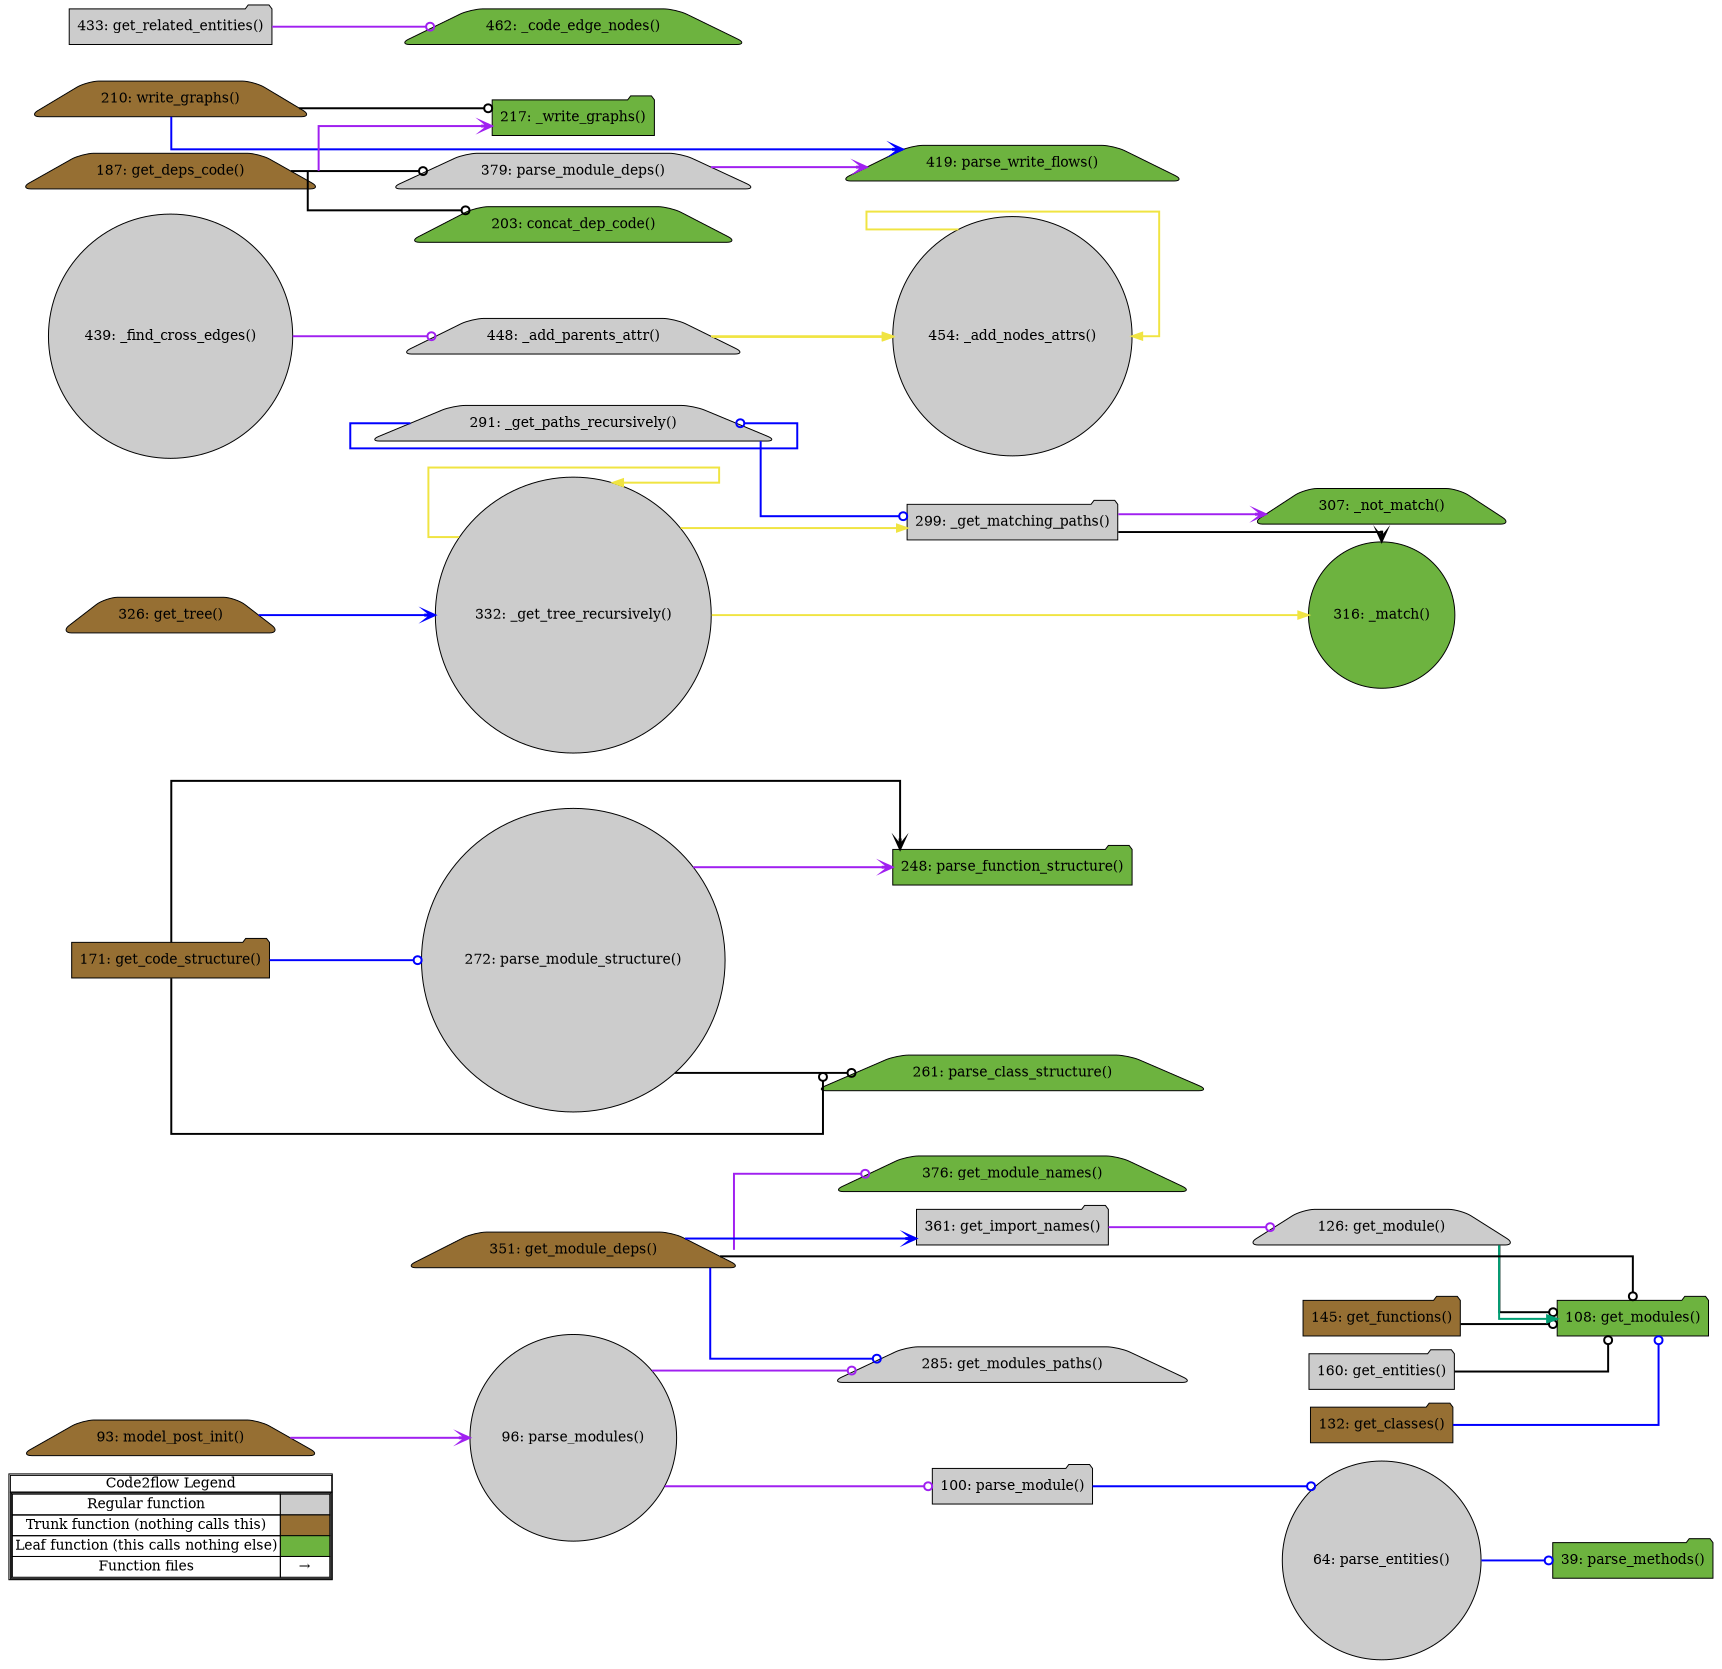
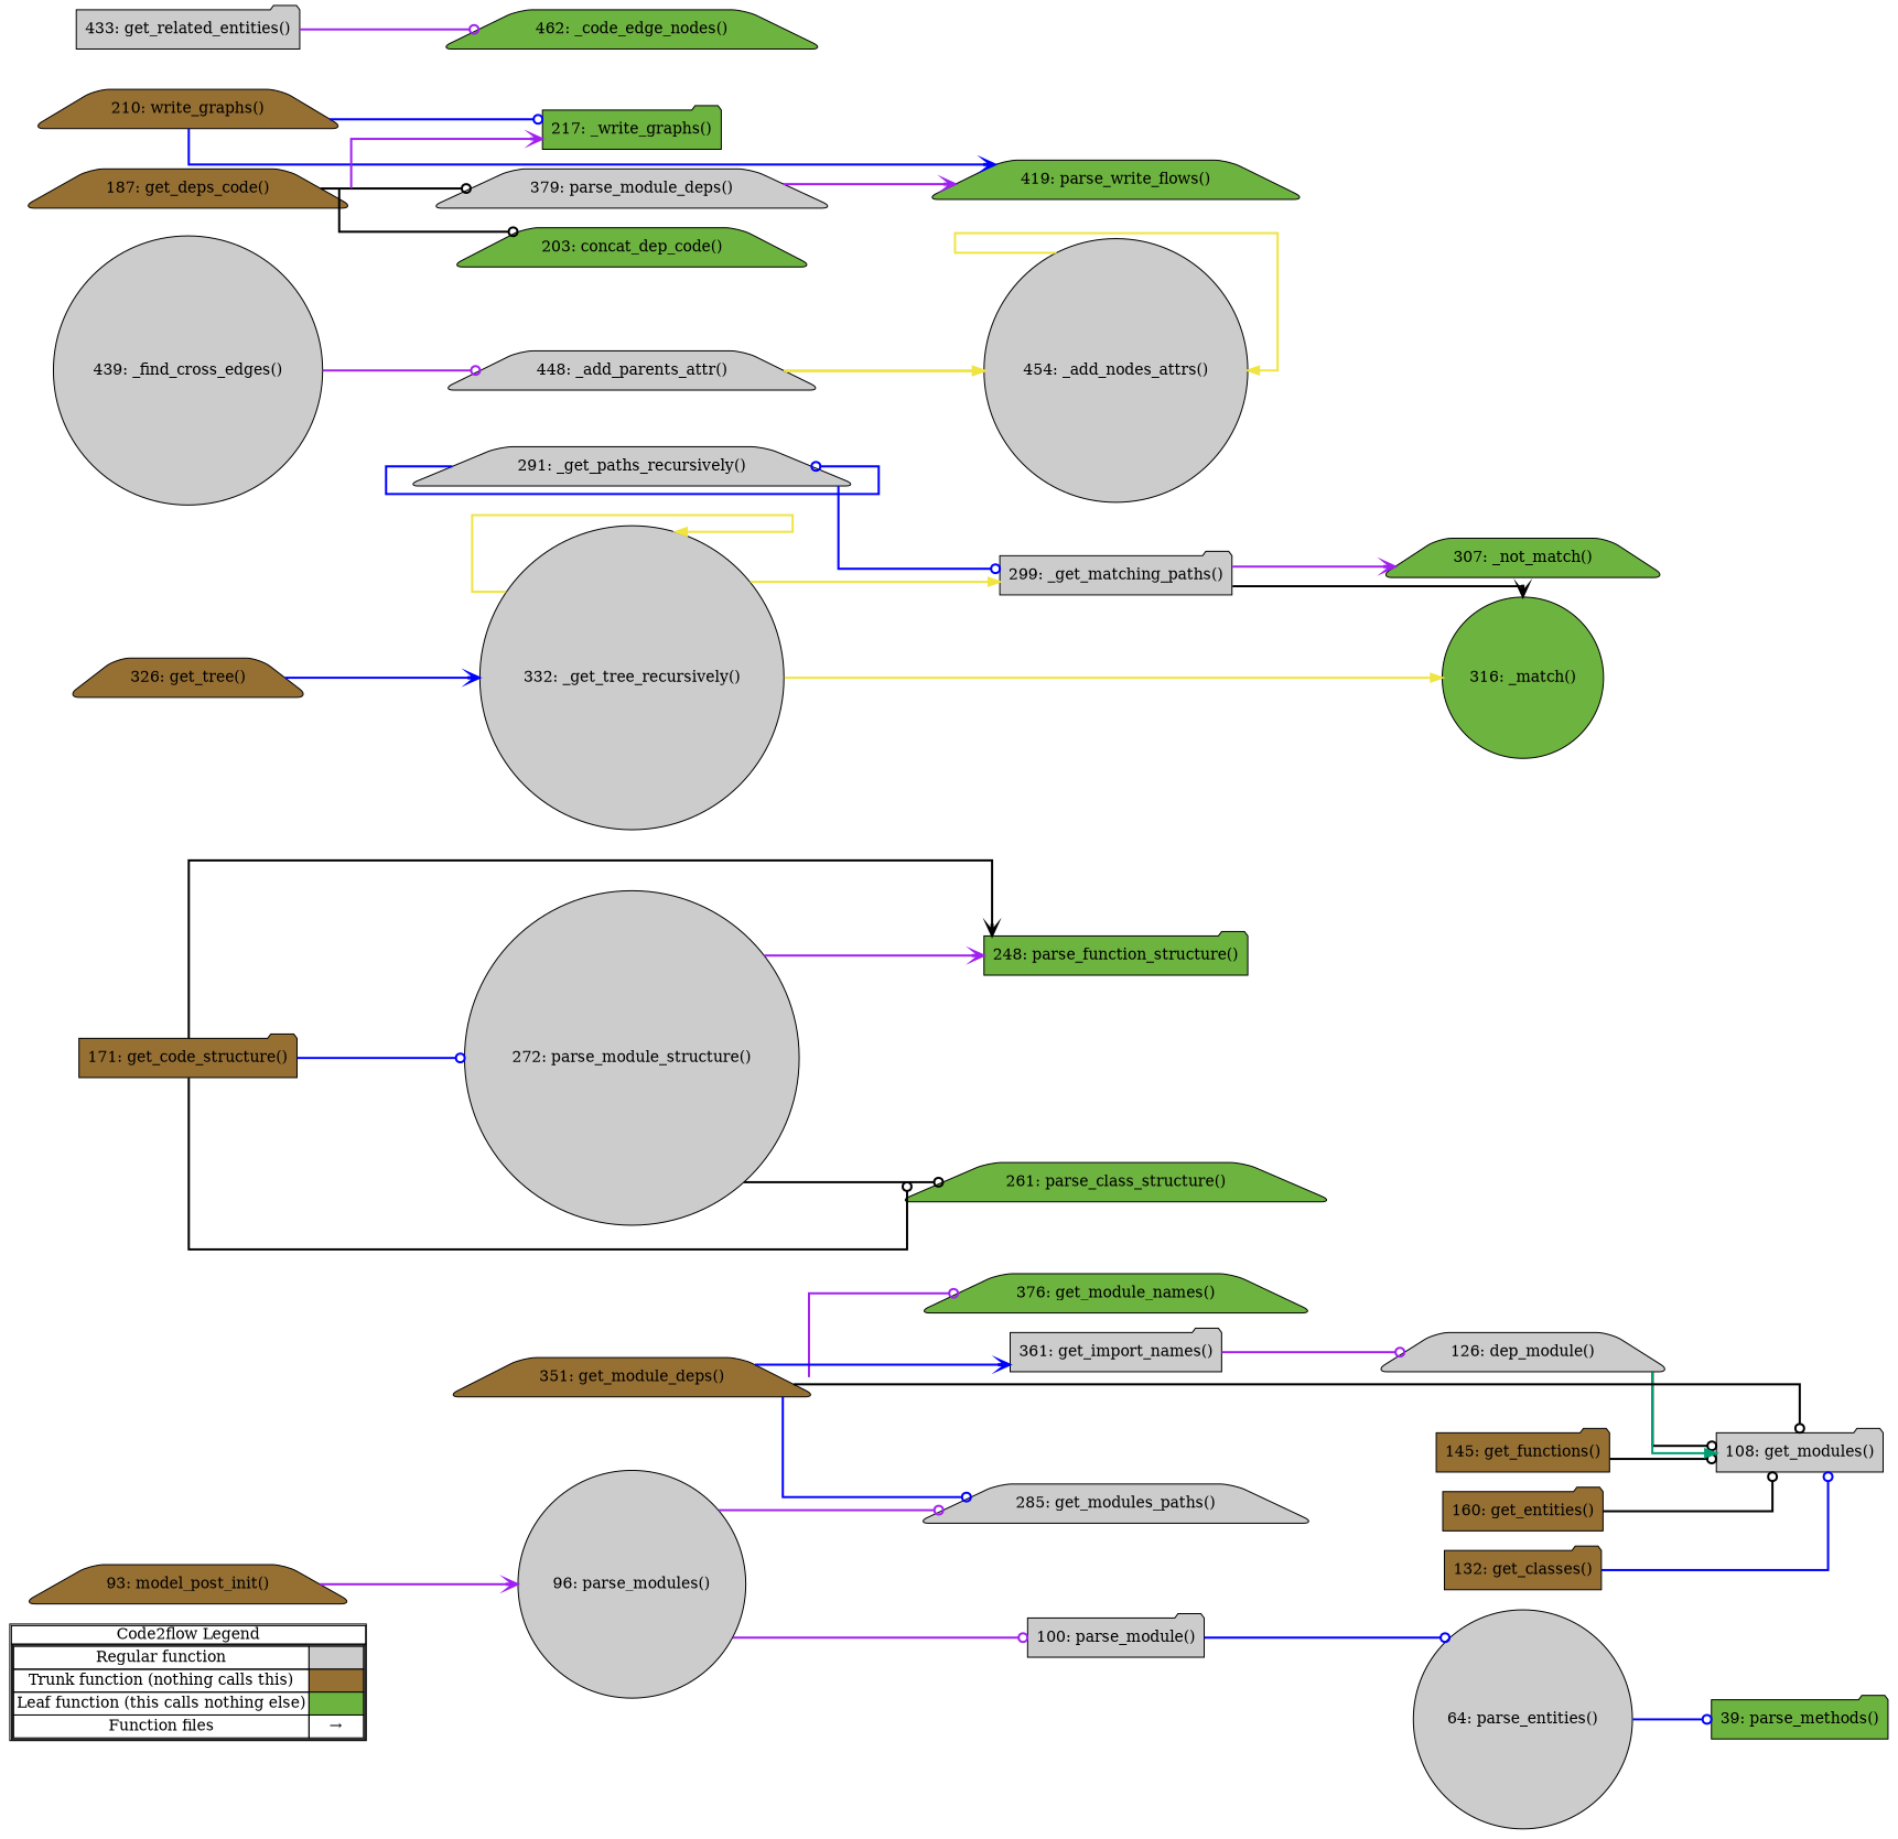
  digraph {
    concentrate=true
    rankdir=LR
    splines=ortho
    node [shape=trapezium fillcolor="#cccccc" style="rounded,filled"]
    edge [arrowhead=odot color=blue penwidth=2]
    n1 [label=<         <table cellspacing="0" cellpadding="0" border="1"><tr><td>Code2flow Legend</td></tr><tr><td>         <table cellspacing="0">         <tr><td>Regular function</td><td width="50px" bgcolor='#cccccc'></td></tr>         <tr><td>Trunk function (nothing calls this)</td><td bgcolor='#966F33'></td></tr>         <tr><td>Leaf function (this calls nothing else)</td><td bgcolor='#6db33f'></td></tr>         <tr><td>Function files</td><td><font color='black'>&#8594;</font></td></tr>         </table></td></tr></table>         > margin=0 shape=none fillcolor="" style=""]
    n2 [fillcolor="#6db33f" label="39: parse_methods()" shape=folder]
    n3 [label="64: parse_entities()" shape=circle]
    n4 [fillcolor="#966F33" label="171: get_code_structure()" shape=folder]
    n5 [fillcolor="#6db33f" label="376: get_module_names()"]
    n6 [fillcolor="#966F33" label="145: get_functions()" shape=folder]
    n7 [fillcolor="#966F33" label="326: get_tree()"]
    n8 [label="454: _add_nodes_attrs()" shape=circle]
-   n9 [label="126: get_module()"]
+   n9 [label="126: dep_module()"]
    n10 [label="272: parse_module_structure()" shape=circle]
    n11 [label="299: _get_matching_paths()" shape=folder]
    n12 [fillcolor="#966F33" label="351: get_module_deps()"]
    n13 [fillcolor="#6db33f" label="248: parse_function_structure()" shape=folder]
    n14 [fillcolor="#966F33" label="210: write_graphs()"]
    n15 [label="433: get_related_entities()" shape=folder]
    n16 [label="100: parse_module()" shape=folder]
    n17 [fillcolor="#6db33f" label="307: _not_match()"]
    n18 [label="285: get_modules_paths()"]
-   n19 [label="160: get_entities()" shape=folder]
+   n19 [fillcolor="#966F33" label="160: get_entities()" shape=folder]
    n20 [fillcolor="#966F33" label="93: model_post_init()"]
    n21 [fillcolor="#6db33f" label="462: _code_edge_nodes()"]
    n22 [fillcolor="#966F33" label="187: get_deps_code()"]
    n23 [fillcolor="#966F33" label="132: get_classes()" shape=folder]
    n24 [label="379: parse_module_deps()"]
    n25 [label="439: _find_cross_edges()" shape=circle]
    n26 [label="332: _get_tree_recursively()" shape=circle]
    n27 [fillcolor="#6db33f" label="261: parse_class_structure()"]
    n28 [label="96: parse_modules()" shape=circle]
    n29 [fillcolor="#6db33f" label="217: _write_graphs()" shape=folder]
    n30 [label="361: get_import_names()" shape=folder]
    n31 [label="291: _get_paths_recursively()"]
-   n32 [fillcolor="#6db33f" label="108: get_modules()" shape=folder]
+   n32 [label="108: get_modules()" shape=folder]
    n33 [fillcolor="#6db33f" label="203: concat_dep_code()"]
    n34 [fillcolor="#6db33f" label="419: parse_write_flows()"]
    n35 [fillcolor="#6db33f" label="316: _match()" shape=circle]
    n36 [label="448: _add_parents_attr()"]
    subgraph sub_1 {
      label=legend
      rank=min
      n1
    }
    subgraph sub_2 {
      label="File: parser"
      style=dotted
      subgraph sub_3 {
        label="Class: Class"
        style=dotted
        n2
      }
      subgraph sub_4 {
        label="Class: Module"
        style=dotted
        n3
      }
      subgraph sub_5 {
        label="Class: Parser"
        style=dotted
        n4
        n5
        n6
        n7
        n8
        n9
        n10
        n11
        n12
        n13
        n14
        n15
        n16
        n17
        n18
        n19
        n20
        n21
        n22
        n23
        n24
        n25
        n26
        n27
        n28
        n29
        n30
        n31
        n32
        n33
        n34
        n35
        n36
      }
    }
    n3 -> n2
    n4 -> n10
    n4 -> n13 [arrowhead=vee color=black]
    n4 -> n27 [color=black]
    n6 -> n32 [color=black]
    n7 -> n26 [arrowhead=vee]
    n8 -> n8 [color="#F0E442" arrowhead=""]
    n9 -> n32 [color=black]
    n9 -> n32 [color="#009E73" arrowhead=""]
    n10 -> n13 [arrowhead=vee color=purple]
    n10 -> n27 [color=black]
    n11 -> n17 [arrowhead=vee color=purple]
    n11 -> n35 [arrowhead=vee color=black]
    n12 -> n5 [color=purple]
    n12 -> n18
    n12 -> n30 [arrowhead=vee]
    n12 -> n32 [color=black]
-   n14 -> n29 [color=black]
+   n14 -> n29
    n14 -> n34 [arrowhead=vee]
    n15 -> n21 [color=purple]
    n16 -> n3
    n19 -> n32 [color=black]
    n20 -> n28 [arrowhead=vee color=purple]
    n22 -> n24 [color=black]
    n22 -> n29 [arrowhead=vee color=purple]
    n22 -> n33 [color=black]
    n23 -> n32
    n24 -> n34 [arrowhead=vee color=purple]
    n25 -> n36 [color=purple]
    n26 -> n11 [color="#F0E442" arrowhead=""]
    n26 -> n26 [color="#F0E442" arrowhead=""]
    n26 -> n35 [color="#F0E442" arrowhead=""]
    n28 -> n16 [color=purple]
    n28 -> n18 [color=purple]
    n30 -> n9 [color=purple]
    n31 -> n11
    n31 -> n31
    n36 -> n8 [color="#F0E442" arrowhead=""]
    n36 -> n8 [color="#F0E442" arrowhead=""]
  }
